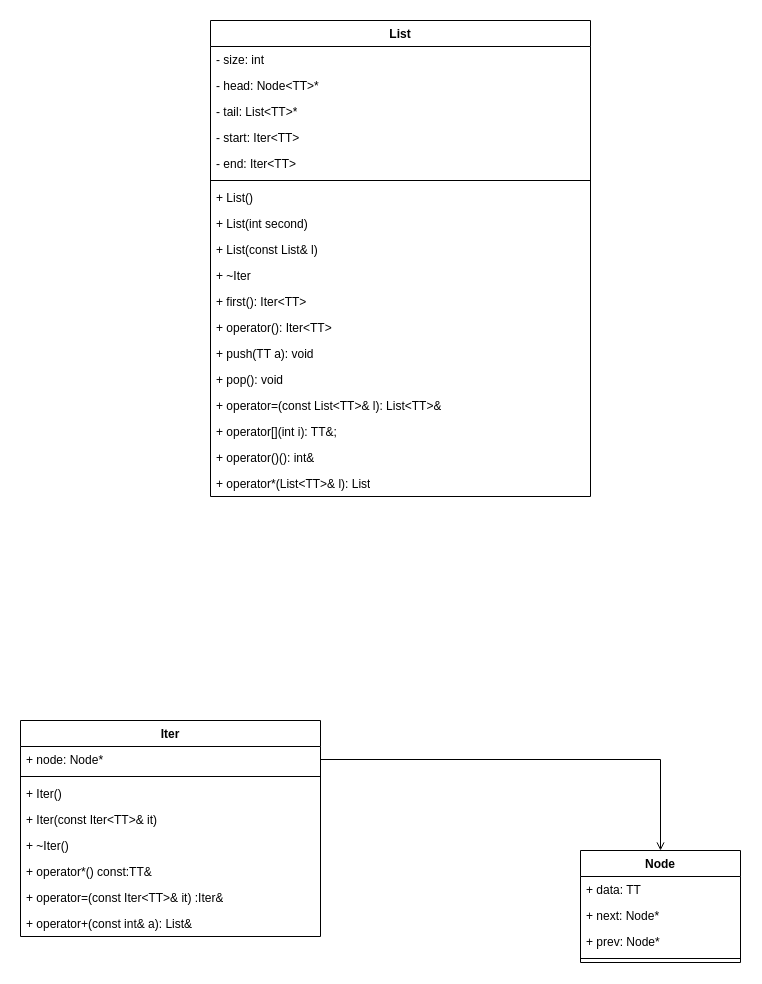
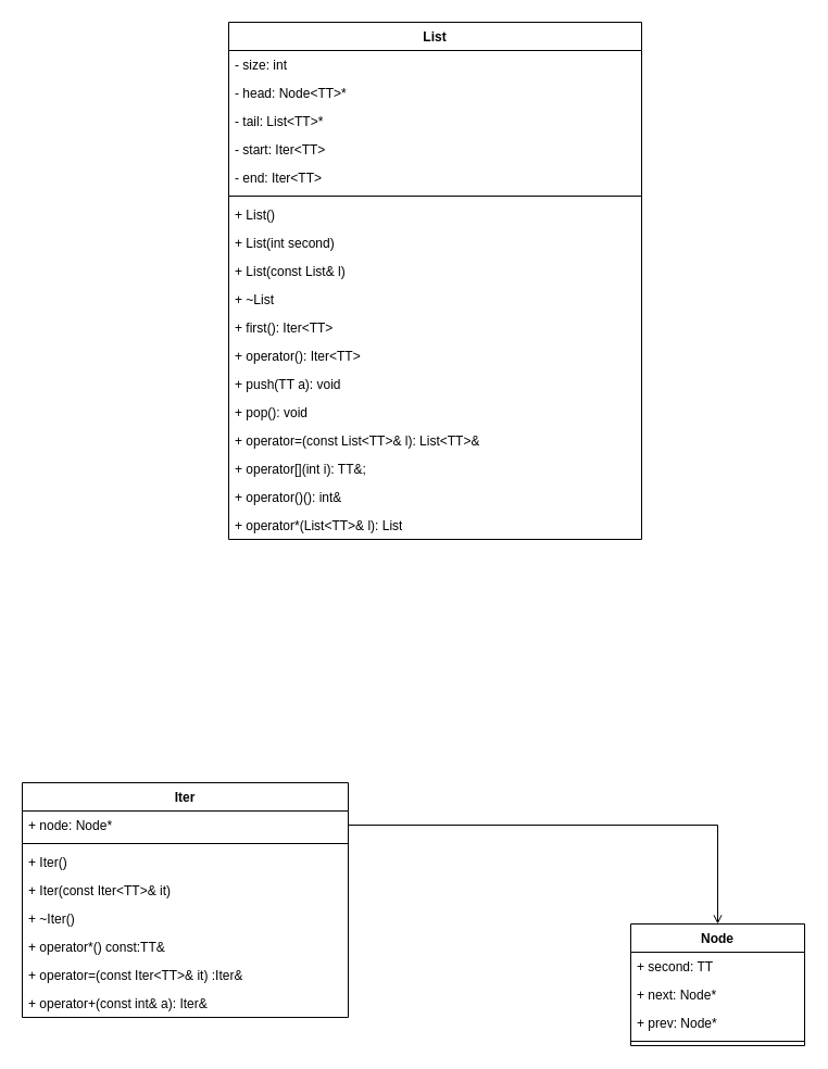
  <mxCell id="0" />
  <mxCell id="1" parent="0" />
  <mxCell id="2" value="Node" style="swimlane;fontStyle=1;align=center;verticalAlign=top;childLayout=stackLayout;horizontal=1;startSize=26;horizontalStack=0;resizeParent=1;resizeParentMax=0;resizeLast=0;collapsible=1;marginBottom=0;whiteSpace=wrap;html=1;" vertex="1" parent="1"><mxGeometry x="580" y="850" width="160" height="112" as="geometry" /></mxCell>
- <mxCell id="3" value="+ data: TT" style="text;strokeColor=none;fillColor=none;align=left;verticalAlign=top;spacingLeft=4;spacingRight=4;overflow=hidden;rotatable=0;points=[[0,0.5],[1,0.5]];portConstraint=eastwest;whiteSpace=wrap;html=1;" vertex="1" parent="2"><mxGeometry y="26" width="160" height="26" as="geometry" /></mxCell>
+ <mxCell id="3" value="+ second: TT" style="text;strokeColor=none;fillColor=none;align=left;verticalAlign=top;spacingLeft=4;spacingRight=4;overflow=hidden;rotatable=0;points=[[0,0.5],[1,0.5]];portConstraint=eastwest;whiteSpace=wrap;html=1;" vertex="1" parent="2"><mxGeometry y="26" width="160" height="26" as="geometry" /></mxCell>
  <mxCell id="4" value="+ next: Node*" style="text;strokeColor=none;fillColor=none;align=left;verticalAlign=top;spacingLeft=4;spacingRight=4;overflow=hidden;rotatable=0;points=[[0,0.5],[1,0.5]];portConstraint=eastwest;whiteSpace=wrap;html=1;" vertex="1" parent="2"><mxGeometry y="52" width="160" height="26" as="geometry" /></mxCell>
  <mxCell id="5" value="+ prev: Node*" style="text;strokeColor=none;fillColor=none;align=left;verticalAlign=top;spacingLeft=4;spacingRight=4;overflow=hidden;rotatable=0;points=[[0,0.5],[1,0.5]];portConstraint=eastwest;whiteSpace=wrap;html=1;" vertex="1" parent="2"><mxGeometry y="78" width="160" height="26" as="geometry" /></mxCell>
  <mxCell id="6" value="" style="line;strokeWidth=1;fillColor=none;align=left;verticalAlign=middle;spacingTop=-1;spacingLeft=3;spacingRight=3;rotatable=0;labelPosition=right;points=[];portConstraint=eastwest;strokeColor=inherit;" vertex="1" parent="2"><mxGeometry y="104" width="160" height="8" as="geometry" /></mxCell>
  <mxCell id="7" value="Iter" style="swimlane;fontStyle=1;align=center;verticalAlign=top;childLayout=stackLayout;horizontal=1;startSize=26;horizontalStack=0;resizeParent=1;resizeParentMax=0;resizeLast=0;collapsible=1;marginBottom=0;whiteSpace=wrap;html=1;" vertex="1" parent="1"><mxGeometry x="20" y="720" width="300" height="216" as="geometry" /></mxCell>
  <mxCell id="8" value="+ node: Node*" style="text;strokeColor=none;fillColor=none;align=left;verticalAlign=top;spacingLeft=4;spacingRight=4;overflow=hidden;rotatable=0;points=[[0,0.5],[1,0.5]];portConstraint=eastwest;whiteSpace=wrap;html=1;" vertex="1" parent="7"><mxGeometry y="26" width="300" height="26" as="geometry" /></mxCell>
  <mxCell id="9" value="" style="line;strokeWidth=1;fillColor=none;align=left;verticalAlign=middle;spacingTop=-1;spacingLeft=3;spacingRight=3;rotatable=0;labelPosition=right;points=[];portConstraint=eastwest;strokeColor=inherit;" vertex="1" parent="7"><mxGeometry y="52" width="300" height="8" as="geometry" /></mxCell>
  <mxCell id="10" value="+ Iter()" style="text;strokeColor=none;fillColor=none;align=left;verticalAlign=top;spacingLeft=4;spacingRight=4;overflow=hidden;rotatable=0;points=[[0,0.5],[1,0.5]];portConstraint=eastwest;whiteSpace=wrap;html=1;" vertex="1" parent="7"><mxGeometry y="60" width="300" height="26" as="geometry" /></mxCell>
  <mxCell id="11" value="+ Iter(const Iter&amp;lt;TT&amp;gt;&amp;amp; it)" style="text;strokeColor=none;fillColor=none;align=left;verticalAlign=top;spacingLeft=4;spacingRight=4;overflow=hidden;rotatable=0;points=[[0,0.5],[1,0.5]];portConstraint=eastwest;whiteSpace=wrap;html=1;" vertex="1" parent="7"><mxGeometry y="86" width="300" height="26" as="geometry" /></mxCell>
  <mxCell id="12" value="+ ~Iter()" style="text;strokeColor=none;fillColor=none;align=left;verticalAlign=top;spacingLeft=4;spacingRight=4;overflow=hidden;rotatable=0;points=[[0,0.5],[1,0.5]];portConstraint=eastwest;whiteSpace=wrap;html=1;" vertex="1" parent="7"><mxGeometry y="112" width="300" height="26" as="geometry" /></mxCell>
  <mxCell id="13" value="+ operator*() const:TT&amp;amp;" style="text;strokeColor=none;fillColor=none;align=left;verticalAlign=top;spacingLeft=4;spacingRight=4;overflow=hidden;rotatable=0;points=[[0,0.5],[1,0.5]];portConstraint=eastwest;whiteSpace=wrap;html=1;" vertex="1" parent="7"><mxGeometry y="138" width="300" height="26" as="geometry" /></mxCell>
  <mxCell id="14" value="+ operator=(const Iter&amp;lt;TT&amp;gt;&amp;amp; it) :Iter&amp;amp;" style="text;strokeColor=none;fillColor=none;align=left;verticalAlign=top;spacingLeft=4;spacingRight=4;overflow=hidden;rotatable=0;points=[[0,0.5],[1,0.5]];portConstraint=eastwest;whiteSpace=wrap;html=1;" vertex="1" parent="7"><mxGeometry y="164" width="300" height="26" as="geometry" /></mxCell>
- <mxCell id="15" value="+ operator+(const int&amp;amp; a): List&amp;amp;" style="text;strokeColor=none;fillColor=none;align=left;verticalAlign=top;spacingLeft=4;spacingRight=4;overflow=hidden;rotatable=0;points=[[0,0.5],[1,0.5]];portConstraint=eastwest;whiteSpace=wrap;html=1;" vertex="1" parent="7"><mxGeometry y="190" width="300" height="26" as="geometry" /></mxCell>
+ <mxCell id="15" value="+ operator+(const int&amp;amp; a): Iter&amp;amp;" style="text;strokeColor=none;fillColor=none;align=left;verticalAlign=top;spacingLeft=4;spacingRight=4;overflow=hidden;rotatable=0;points=[[0,0.5],[1,0.5]];portConstraint=eastwest;whiteSpace=wrap;html=1;" vertex="1" parent="7"><mxGeometry y="190" width="300" height="26" as="geometry" /></mxCell>
  <mxCell id="16" style="edgeStyle=orthogonalEdgeStyle;rounded=0;orthogonalLoop=1;jettySize=auto;html=1;entryX=0.5;entryY=0;entryDx=0;entryDy=0;endArrow=open;" edge="1" parent="1" source="8" target="2"><mxGeometry relative="1" as="geometry" /></mxCell>
  <mxCell id="17" value="List" style="swimlane;fontStyle=1;align=center;verticalAlign=top;childLayout=stackLayout;horizontal=1;startSize=26;horizontalStack=0;resizeParent=1;resizeParentMax=0;resizeLast=0;collapsible=1;marginBottom=0;whiteSpace=wrap;html=1;" vertex="1" parent="1"><mxGeometry x="210" y="20" width="380" height="476" as="geometry" /></mxCell>
  <mxCell id="18" value="- size: int" style="text;strokeColor=none;fillColor=none;align=left;verticalAlign=top;spacingLeft=4;spacingRight=4;overflow=hidden;rotatable=0;points=[[0,0.5],[1,0.5]];portConstraint=eastwest;whiteSpace=wrap;html=1;" vertex="1" parent="17"><mxGeometry y="26" width="380" height="26" as="geometry" /></mxCell>
  <mxCell id="19" value="- head: Node&amp;lt;TT&amp;gt;*" style="text;strokeColor=none;fillColor=none;align=left;verticalAlign=top;spacingLeft=4;spacingRight=4;overflow=hidden;rotatable=0;points=[[0,0.5],[1,0.5]];portConstraint=eastwest;whiteSpace=wrap;html=1;" vertex="1" parent="17"><mxGeometry y="52" width="380" height="26" as="geometry" /></mxCell>
  <mxCell id="20" value="- tail: List&amp;lt;TT&amp;gt;*" style="text;strokeColor=none;fillColor=none;align=left;verticalAlign=top;spacingLeft=4;spacingRight=4;overflow=hidden;rotatable=0;points=[[0,0.5],[1,0.5]];portConstraint=eastwest;whiteSpace=wrap;html=1;" vertex="1" parent="17"><mxGeometry y="78" width="380" height="26" as="geometry" /></mxCell>
  <mxCell id="21" value="- start: Iter&amp;lt;TT&amp;gt;" style="text;strokeColor=none;fillColor=none;align=left;verticalAlign=top;spacingLeft=4;spacingRight=4;overflow=hidden;rotatable=0;points=[[0,0.5],[1,0.5]];portConstraint=eastwest;whiteSpace=wrap;html=1;" vertex="1" parent="17"><mxGeometry y="104" width="380" height="26" as="geometry" /></mxCell>
  <mxCell id="22" value="- end: Iter&amp;lt;TT&amp;gt;" style="text;strokeColor=none;fillColor=none;align=left;verticalAlign=top;spacingLeft=4;spacingRight=4;overflow=hidden;rotatable=0;points=[[0,0.5],[1,0.5]];portConstraint=eastwest;whiteSpace=wrap;html=1;" vertex="1" parent="17"><mxGeometry y="130" width="380" height="26" as="geometry" /></mxCell>
  <mxCell id="23" value="" style="line;strokeWidth=1;fillColor=none;align=left;verticalAlign=middle;spacingTop=-1;spacingLeft=3;spacingRight=3;rotatable=0;labelPosition=right;points=[];portConstraint=eastwest;strokeColor=inherit;" vertex="1" parent="17"><mxGeometry y="156" width="380" height="8" as="geometry" /></mxCell>
  <mxCell id="24" value="+ List()" style="text;strokeColor=none;fillColor=none;align=left;verticalAlign=top;spacingLeft=4;spacingRight=4;overflow=hidden;rotatable=0;points=[[0,0.5],[1,0.5]];portConstraint=eastwest;whiteSpace=wrap;html=1;" vertex="1" parent="17"><mxGeometry y="164" width="380" height="26" as="geometry" /></mxCell>
  <mxCell id="25" value="+ List(int second)" style="text;strokeColor=none;fillColor=none;align=left;verticalAlign=top;spacingLeft=4;spacingRight=4;overflow=hidden;rotatable=0;points=[[0,0.5],[1,0.5]];portConstraint=eastwest;whiteSpace=wrap;html=1;" vertex="1" parent="17"><mxGeometry y="190" width="380" height="26" as="geometry" /></mxCell>
  <mxCell id="26" value="+ List(const List&amp;amp; l)" style="text;strokeColor=none;fillColor=none;align=left;verticalAlign=top;spacingLeft=4;spacingRight=4;overflow=hidden;rotatable=0;points=[[0,0.5],[1,0.5]];portConstraint=eastwest;whiteSpace=wrap;html=1;" vertex="1" parent="17"><mxGeometry y="216" width="380" height="26" as="geometry" /></mxCell>
- <mxCell id="27" value="+ ~Iter" style="text;strokeColor=none;fillColor=none;align=left;verticalAlign=top;spacingLeft=4;spacingRight=4;overflow=hidden;rotatable=0;points=[[0,0.5],[1,0.5]];portConstraint=eastwest;whiteSpace=wrap;html=1;" vertex="1" parent="17"><mxGeometry y="242" width="380" height="26" as="geometry" /></mxCell>
+ <mxCell id="27" value="+ ~List" style="text;strokeColor=none;fillColor=none;align=left;verticalAlign=top;spacingLeft=4;spacingRight=4;overflow=hidden;rotatable=0;points=[[0,0.5],[1,0.5]];portConstraint=eastwest;whiteSpace=wrap;html=1;" vertex="1" parent="17"><mxGeometry y="242" width="380" height="26" as="geometry" /></mxCell>
  <mxCell id="28" value="+ first(): Iter&amp;lt;TT&amp;gt;" style="text;strokeColor=none;fillColor=none;align=left;verticalAlign=top;spacingLeft=4;spacingRight=4;overflow=hidden;rotatable=0;points=[[0,0.5],[1,0.5]];portConstraint=eastwest;whiteSpace=wrap;html=1;" vertex="1" parent="17"><mxGeometry y="268" width="380" height="26" as="geometry" /></mxCell>
  <mxCell id="29" value="+ operator(): Iter&amp;lt;TT&amp;gt;" style="text;strokeColor=none;fillColor=none;align=left;verticalAlign=top;spacingLeft=4;spacingRight=4;overflow=hidden;rotatable=0;points=[[0,0.5],[1,0.5]];portConstraint=eastwest;whiteSpace=wrap;html=1;" vertex="1" parent="17"><mxGeometry y="294" width="380" height="26" as="geometry" /></mxCell>
  <mxCell id="30" value="+ push(TT a): void" style="text;strokeColor=none;fillColor=none;align=left;verticalAlign=top;spacingLeft=4;spacingRight=4;overflow=hidden;rotatable=0;points=[[0,0.5],[1,0.5]];portConstraint=eastwest;whiteSpace=wrap;html=1;" vertex="1" parent="17"><mxGeometry y="320" width="380" height="26" as="geometry" /></mxCell>
  <mxCell id="31" value="+ pop(): void" style="text;strokeColor=none;fillColor=none;align=left;verticalAlign=top;spacingLeft=4;spacingRight=4;overflow=hidden;rotatable=0;points=[[0,0.5],[1,0.5]];portConstraint=eastwest;whiteSpace=wrap;html=1;" vertex="1" parent="17"><mxGeometry y="346" width="380" height="26" as="geometry" /></mxCell>
  <mxCell id="32" value="+ operator=(const List&amp;lt;TT&amp;gt;&amp;amp; l): List&amp;lt;TT&amp;gt;&amp;amp;" style="text;strokeColor=none;fillColor=none;align=left;verticalAlign=top;spacingLeft=4;spacingRight=4;overflow=hidden;rotatable=0;points=[[0,0.5],[1,0.5]];portConstraint=eastwest;whiteSpace=wrap;html=1;" vertex="1" parent="17"><mxGeometry y="372" width="380" height="26" as="geometry" /></mxCell>
  <mxCell id="33" value="+ operator[](int i): TT&amp;amp;;" style="text;strokeColor=none;fillColor=none;align=left;verticalAlign=top;spacingLeft=4;spacingRight=4;overflow=hidden;rotatable=0;points=[[0,0.5],[1,0.5]];portConstraint=eastwest;whiteSpace=wrap;html=1;" vertex="1" parent="17"><mxGeometry y="398" width="380" height="26" as="geometry" /></mxCell>
  <mxCell id="34" value="+ operator()(): int&amp;amp;" style="text;strokeColor=none;fillColor=none;align=left;verticalAlign=top;spacingLeft=4;spacingRight=4;overflow=hidden;rotatable=0;points=[[0,0.5],[1,0.5]];portConstraint=eastwest;whiteSpace=wrap;html=1;" vertex="1" parent="17"><mxGeometry y="424" width="380" height="26" as="geometry" /></mxCell>
  <mxCell id="35" value="+ operator*(List&amp;lt;TT&amp;gt;&amp;amp; l): List" style="text;strokeColor=none;fillColor=none;align=left;verticalAlign=top;spacingLeft=4;spacingRight=4;overflow=hidden;rotatable=0;points=[[0,0.5],[1,0.5]];portConstraint=eastwest;whiteSpace=wrap;html=1;" vertex="1" parent="17"><mxGeometry y="450" width="380" height="26" as="geometry" /></mxCell>
